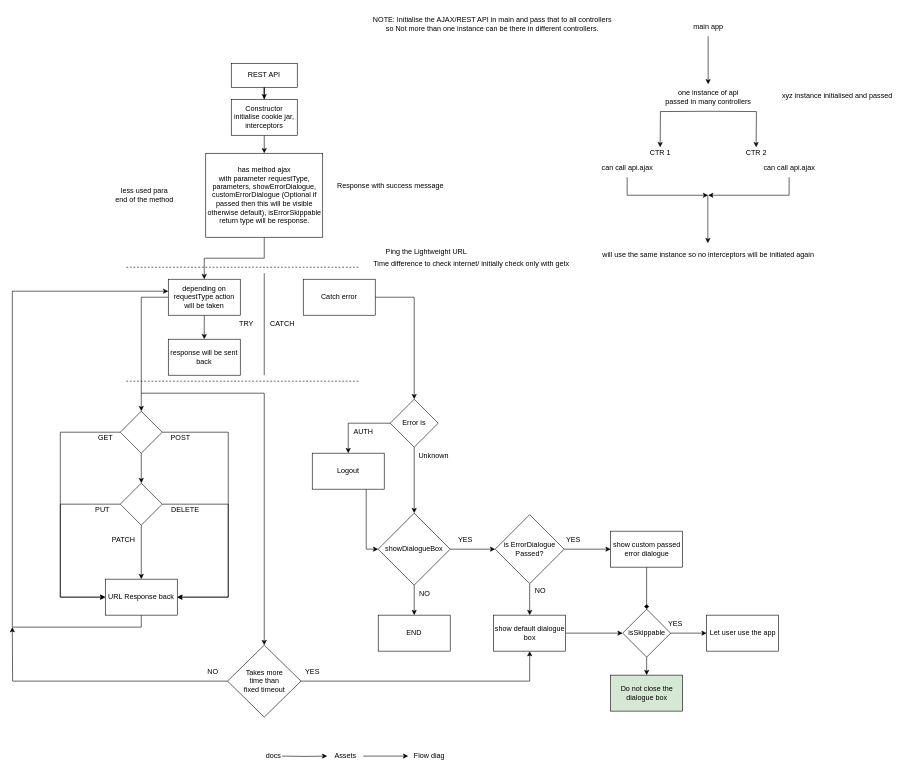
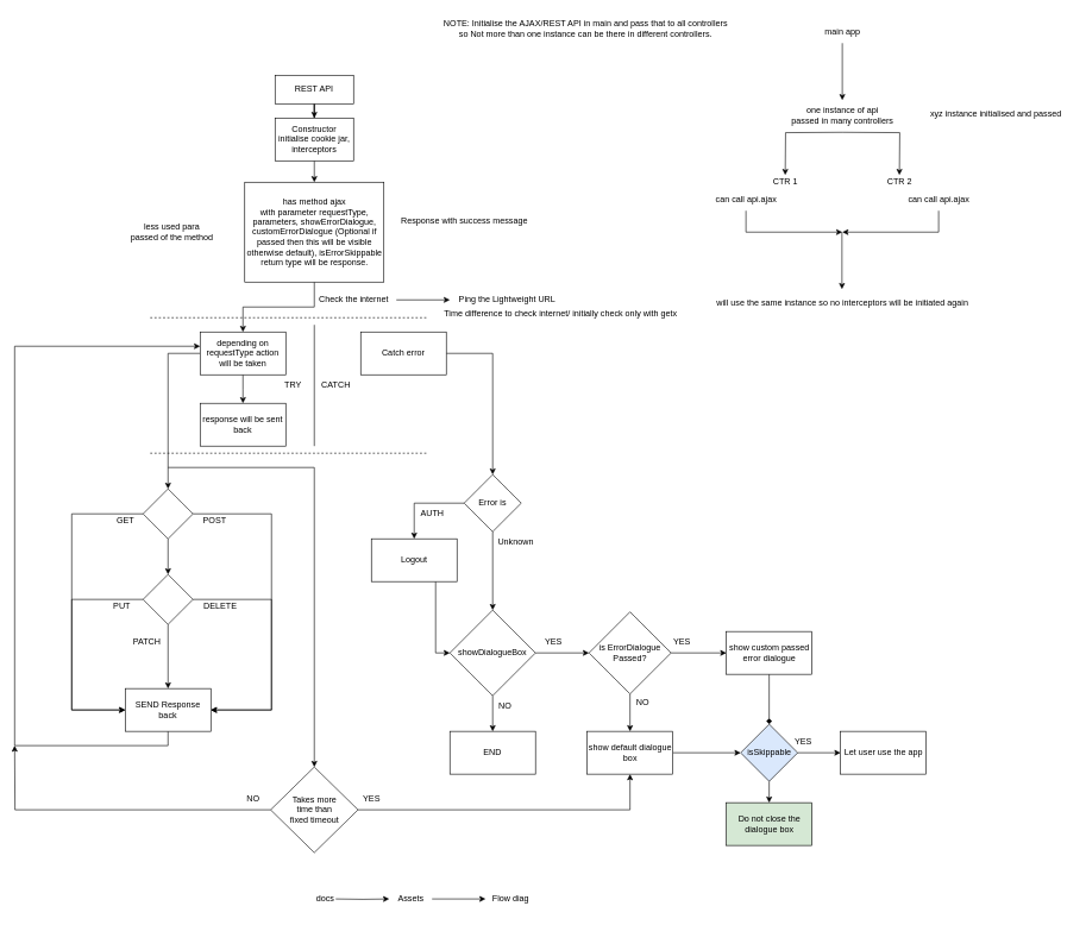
  <mxCell id="0" />
  <mxCell id="1" parent="0" />
  <mxCell id="2" value="NOTE: Initialise the AJAX/REST API in main and pass that to all controllers&lt;br&gt;so Not more than one instance can be there in different controllers." style="text;html=1;align=center;verticalAlign=middle;resizable=0;points=[];autosize=1;strokeColor=none;fillColor=none;" vertex="1" parent="1"><mxGeometry x="610" y="20" width="420" height="40" as="geometry" /></mxCell>
  <mxCell id="3" value="" style="edgeStyle=orthogonalEdgeStyle;rounded=0;orthogonalLoop=1;jettySize=auto;html=1;" edge="1" parent="1" source="4" target="6"><mxGeometry relative="1" as="geometry" /></mxCell>
  <mxCell id="4" value="REST API" style="rounded=0;whiteSpace=wrap;html=1;" vertex="1" parent="1"><mxGeometry x="385" y="105" width="110" height="40" as="geometry" /></mxCell>
  <mxCell id="5" style="edgeStyle=orthogonalEdgeStyle;rounded=0;orthogonalLoop=1;jettySize=auto;html=1;exitX=0.5;exitY=1;exitDx=0;exitDy=0;entryX=0.5;entryY=0;entryDx=0;entryDy=0;" edge="1" parent="1" source="6" target="8"><mxGeometry relative="1" as="geometry" /></mxCell>
  <mxCell id="6" value="Constructor&lt;br&gt;initialise cookie jar,&lt;br&gt;interceptors" style="rounded=0;whiteSpace=wrap;html=1;" vertex="1" parent="1"><mxGeometry x="385" y="165" width="110" height="60" as="geometry" /></mxCell>
  <mxCell id="7" style="edgeStyle=orthogonalEdgeStyle;rounded=0;orthogonalLoop=1;jettySize=auto;html=1;entryX=0.5;entryY=0;entryDx=0;entryDy=0;" edge="1" parent="1" source="8" target="11"><mxGeometry relative="1" as="geometry"><mxPoint x="300" y="465" as="targetPoint" /></mxGeometry></mxCell>
  <mxCell id="8" value="has method ajax&lt;br&gt;with parameter requestType, parameters, showErrorDialogue, customErrorDialogue (Optional if passed then this will be visible otherwise default), isErrorSkippable&lt;br&gt;return type will be response." style="rounded=0;whiteSpace=wrap;html=1;" vertex="1" parent="1"><mxGeometry x="342.5" y="255" width="195" height="140" as="geometry" /></mxCell>
  <mxCell id="9" style="edgeStyle=orthogonalEdgeStyle;rounded=0;orthogonalLoop=1;jettySize=auto;html=1;exitX=0.5;exitY=1;exitDx=0;exitDy=0;" edge="1" parent="1" source="11"><mxGeometry relative="1" as="geometry"><mxPoint x="340" y="565" as="targetPoint" /></mxGeometry></mxCell>
  <mxCell id="10" value="" style="edgeStyle=orthogonalEdgeStyle;rounded=0;orthogonalLoop=1;jettySize=auto;html=1;entryX=0.5;entryY=0;entryDx=0;entryDy=0;" edge="1" parent="1" source="11" target="29"><mxGeometry relative="1" as="geometry"><mxPoint x="235" y="715" as="targetPoint" /></mxGeometry></mxCell>
  <mxCell id="11" value="depending on requestType action will be taken" style="whiteSpace=wrap;html=1;" vertex="1" parent="1"><mxGeometry x="280" y="465" width="120" height="60" as="geometry" /></mxCell>
  <mxCell id="12" value="response will be sent back" style="whiteSpace=wrap;html=1;" vertex="1" parent="1"><mxGeometry x="280" y="565" width="120" height="60" as="geometry" /></mxCell>
  <mxCell id="13" value="" style="endArrow=none;dashed=1;html=1;rounded=0;" edge="1" parent="1"><mxGeometry width="50" height="50" relative="1" as="geometry"><mxPoint x="210" y="445" as="sourcePoint" /><mxPoint x="600" y="445" as="targetPoint" /></mxGeometry></mxCell>
  <mxCell id="14" value="" style="endArrow=none;dashed=1;html=1;rounded=0;" edge="1" parent="1"><mxGeometry width="50" height="50" relative="1" as="geometry"><mxPoint x="210" y="635" as="sourcePoint" /><mxPoint x="600" y="635" as="targetPoint" /></mxGeometry></mxCell>
  <mxCell id="15" value="" style="endArrow=none;html=1;rounded=0;" edge="1" parent="1"><mxGeometry width="50" height="50" relative="1" as="geometry"><mxPoint x="440" y="625" as="sourcePoint" /><mxPoint x="440" y="455" as="targetPoint" /></mxGeometry></mxCell>
  <mxCell id="16" value="CATCH" style="text;html=1;align=center;verticalAlign=middle;resizable=0;points=[];autosize=1;strokeColor=none;fillColor=none;" vertex="1" parent="1"><mxGeometry x="440" y="525" width="60" height="30" as="geometry" /></mxCell>
  <mxCell id="17" value="TRY" style="text;html=1;align=center;verticalAlign=middle;resizable=0;points=[];autosize=1;strokeColor=none;fillColor=none;" vertex="1" parent="1"><mxGeometry x="385" y="525" width="50" height="30" as="geometry" /></mxCell>
  <mxCell id="18" value="" style="edgeStyle=orthogonalEdgeStyle;rounded=0;orthogonalLoop=1;jettySize=auto;html=1;entryX=1;entryY=0.5;entryDx=0;entryDy=0;exitX=1;exitY=0.5;exitDx=0;exitDy=0;" edge="1" parent="1" source="21" target="24"><mxGeometry relative="1" as="geometry"><mxPoint x="370" y="925" as="targetPoint" /><Array as="points"><mxPoint x="380" y="840" /><mxPoint x="380" y="995" /></Array></mxGeometry></mxCell>
  <mxCell id="19" value="" style="edgeStyle=orthogonalEdgeStyle;rounded=0;orthogonalLoop=1;jettySize=auto;html=1;" edge="1" parent="1" source="21" target="24"><mxGeometry relative="1" as="geometry" /></mxCell>
  <mxCell id="20" value="" style="edgeStyle=orthogonalEdgeStyle;rounded=0;orthogonalLoop=1;jettySize=auto;html=1;entryX=0;entryY=0.5;entryDx=0;entryDy=0;" edge="1" parent="1" source="21" target="24"><mxGeometry relative="1" as="geometry"><mxPoint x="110" y="780" as="targetPoint" /><Array as="points"><mxPoint x="100" y="840" /><mxPoint x="100" y="995" /></Array></mxGeometry></mxCell>
  <mxCell id="21" value="" style="rhombus;whiteSpace=wrap;html=1;" vertex="1" parent="1"><mxGeometry x="200" y="805" width="70" height="70" as="geometry" /></mxCell>
  <mxCell id="22" style="edgeStyle=orthogonalEdgeStyle;rounded=0;orthogonalLoop=1;jettySize=auto;html=1;exitX=0.5;exitY=1;exitDx=0;exitDy=0;" edge="1" parent="1" source="24"><mxGeometry relative="1" as="geometry"><mxPoint x="280" y="485" as="targetPoint" /><Array as="points"><mxPoint x="235" y="1045" /><mxPoint x="20" y="1045" /><mxPoint x="20" y="485" /><mxPoint x="280" y="485" /></Array></mxGeometry></mxCell>
  <mxCell id="23" style="edgeStyle=orthogonalEdgeStyle;rounded=0;orthogonalLoop=1;jettySize=auto;html=1;" edge="1" parent="1" target="81"><mxGeometry relative="1" as="geometry"><mxPoint x="235" y="655" as="sourcePoint" /><Array as="points"><mxPoint x="440" y="655" /><mxPoint x="440" y="1065" /></Array></mxGeometry></mxCell>
- <mxCell id="24" value="URL Response back" style="whiteSpace=wrap;html=1;" vertex="1" parent="1"><mxGeometry x="175" y="965" width="120" height="60" as="geometry" /></mxCell>
+ <mxCell id="24" value="SEND Response back" style="whiteSpace=wrap;html=1;" vertex="1" parent="1"><mxGeometry x="175" y="965" width="120" height="60" as="geometry" /></mxCell>
  <mxCell id="25" value="DELETE" style="text;html=1;align=center;verticalAlign=middle;resizable=0;points=[];autosize=1;strokeColor=none;fillColor=none;" vertex="1" parent="1"><mxGeometry x="272.5" y="835" width="70" height="30" as="geometry" /></mxCell>
  <mxCell id="26" style="edgeStyle=orthogonalEdgeStyle;rounded=0;orthogonalLoop=1;jettySize=auto;html=1;exitX=0;exitY=0.5;exitDx=0;exitDy=0;entryX=0;entryY=0.5;entryDx=0;entryDy=0;" edge="1" parent="1" source="29" target="24"><mxGeometry relative="1" as="geometry"><Array as="points"><mxPoint x="100" y="720" /><mxPoint x="100" y="995" /></Array></mxGeometry></mxCell>
  <mxCell id="27" style="edgeStyle=orthogonalEdgeStyle;rounded=0;orthogonalLoop=1;jettySize=auto;html=1;exitX=1;exitY=0.5;exitDx=0;exitDy=0;entryX=1;entryY=0.5;entryDx=0;entryDy=0;" edge="1" parent="1" source="29" target="24"><mxGeometry relative="1" as="geometry"><Array as="points"><mxPoint x="380" y="720" /><mxPoint x="380" y="995" /></Array></mxGeometry></mxCell>
  <mxCell id="28" style="edgeStyle=orthogonalEdgeStyle;rounded=0;orthogonalLoop=1;jettySize=auto;html=1;exitX=0.5;exitY=1;exitDx=0;exitDy=0;entryX=0.5;entryY=0;entryDx=0;entryDy=0;" edge="1" parent="1" source="29" target="21"><mxGeometry relative="1" as="geometry" /></mxCell>
  <mxCell id="29" value="" style="rhombus;whiteSpace=wrap;html=1;" vertex="1" parent="1"><mxGeometry x="200" y="685" width="70" height="70" as="geometry" /></mxCell>
  <mxCell id="30" value="GET&lt;br&gt;" style="text;html=1;align=center;verticalAlign=middle;resizable=0;points=[];autosize=1;strokeColor=none;fillColor=none;" vertex="1" parent="1"><mxGeometry x="150" y="715" width="50" height="30" as="geometry" /></mxCell>
  <mxCell id="31" value="POST" style="text;html=1;align=center;verticalAlign=middle;resizable=0;points=[];autosize=1;strokeColor=none;fillColor=none;" vertex="1" parent="1"><mxGeometry x="270" y="715" width="60" height="30" as="geometry" /></mxCell>
  <mxCell id="32" value="PUT" style="text;html=1;align=center;verticalAlign=middle;resizable=0;points=[];autosize=1;strokeColor=none;fillColor=none;" vertex="1" parent="1"><mxGeometry x="145" y="835" width="50" height="30" as="geometry" /></mxCell>
  <mxCell id="33" value="PATCH" style="text;html=1;align=center;verticalAlign=middle;resizable=0;points=[];autosize=1;strokeColor=none;fillColor=none;" vertex="1" parent="1"><mxGeometry x="175" y="885" width="60" height="30" as="geometry" /></mxCell>
  <mxCell id="34" value="" style="edgeStyle=orthogonalEdgeStyle;rounded=0;orthogonalLoop=1;jettySize=auto;html=1;" edge="1" parent="1" source="35" target="38"><mxGeometry relative="1" as="geometry" /></mxCell>
  <mxCell id="35" value="Catch error" style="rounded=0;whiteSpace=wrap;html=1;" vertex="1" parent="1"><mxGeometry x="505" y="465" width="120" height="60" as="geometry" /></mxCell>
  <mxCell id="36" value="" style="edgeStyle=orthogonalEdgeStyle;rounded=0;orthogonalLoop=1;jettySize=auto;html=1;" edge="1" parent="1" source="38" target="40"><mxGeometry relative="1" as="geometry" /></mxCell>
  <mxCell id="37" style="edgeStyle=orthogonalEdgeStyle;rounded=0;orthogonalLoop=1;jettySize=auto;html=1;exitX=0.5;exitY=1;exitDx=0;exitDy=0;entryX=0.5;entryY=0;entryDx=0;entryDy=0;" edge="1" parent="1" source="38" target="45"><mxGeometry relative="1" as="geometry" /></mxCell>
  <mxCell id="38" value="Error is" style="rhombus;whiteSpace=wrap;html=1;rounded=0;" vertex="1" parent="1"><mxGeometry x="650" y="665" width="80" height="80" as="geometry" /></mxCell>
  <mxCell id="39" value="" style="edgeStyle=orthogonalEdgeStyle;rounded=0;orthogonalLoop=1;jettySize=auto;html=1;entryX=0;entryY=0.5;entryDx=0;entryDy=0;" edge="1" parent="1" source="40" target="45"><mxGeometry relative="1" as="geometry"><Array as="points"><mxPoint x="610" y="915" /></Array></mxGeometry></mxCell>
  <mxCell id="40" value="Logout" style="whiteSpace=wrap;html=1;rounded=0;" vertex="1" parent="1"><mxGeometry x="520" y="755" width="120" height="60" as="geometry" /></mxCell>
  <mxCell id="41" value="AUTH" style="text;html=1;align=center;verticalAlign=middle;resizable=0;points=[];autosize=1;strokeColor=none;fillColor=none;" vertex="1" parent="1"><mxGeometry x="575" y="705" width="60" height="30" as="geometry" /></mxCell>
  <mxCell id="42" value="Unknown" style="text;html=1;align=center;verticalAlign=middle;resizable=0;points=[];autosize=1;strokeColor=none;fillColor=none;" vertex="1" parent="1"><mxGeometry x="687" y="745" width="70" height="30" as="geometry" /></mxCell>
  <mxCell id="43" value="" style="edgeStyle=orthogonalEdgeStyle;rounded=0;orthogonalLoop=1;jettySize=auto;html=1;" edge="1" parent="1" source="45" target="49"><mxGeometry relative="1" as="geometry" /></mxCell>
  <mxCell id="44" value="" style="edgeStyle=orthogonalEdgeStyle;rounded=0;orthogonalLoop=1;jettySize=auto;html=1;" edge="1" parent="1" source="45" target="50"><mxGeometry relative="1" as="geometry" /></mxCell>
  <mxCell id="45" value="showDialogueBox" style="rhombus;whiteSpace=wrap;html=1;rounded=0;" vertex="1" parent="1"><mxGeometry x="630" y="855" width="120" height="120" as="geometry" /></mxCell>
  <mxCell id="46" value="YES" style="text;html=1;align=center;verticalAlign=middle;resizable=0;points=[];autosize=1;strokeColor=none;fillColor=none;" vertex="1" parent="1"><mxGeometry x="750" y="885" width="50" height="30" as="geometry" /></mxCell>
  <mxCell id="47" value="" style="edgeStyle=orthogonalEdgeStyle;rounded=0;orthogonalLoop=1;jettySize=auto;html=1;" edge="1" parent="1" source="49" target="68"><mxGeometry relative="1" as="geometry" /></mxCell>
  <mxCell id="48" value="" style="edgeStyle=orthogonalEdgeStyle;rounded=0;orthogonalLoop=1;jettySize=auto;html=1;" edge="1" parent="1" source="49" target="71"><mxGeometry relative="1" as="geometry" /></mxCell>
  <mxCell id="49" value="is ErrorDialogue Passed?" style="rhombus;whiteSpace=wrap;html=1;rounded=0;" vertex="1" parent="1"><mxGeometry x="825" y="857.5" width="115" height="115" as="geometry" /></mxCell>
  <mxCell id="50" value="END" style="whiteSpace=wrap;html=1;rounded=0;" vertex="1" parent="1"><mxGeometry x="630" y="1025" width="120" height="60" as="geometry" /></mxCell>
  <mxCell id="51" value="NO" style="text;html=1;align=center;verticalAlign=middle;resizable=0;points=[];autosize=1;strokeColor=none;fillColor=none;" vertex="1" parent="1"><mxGeometry x="687" y="975" width="40" height="30" as="geometry" /></mxCell>
  <mxCell id="52" value="" style="edgeStyle=orthogonalEdgeStyle;rounded=0;orthogonalLoop=1;jettySize=auto;html=1;" edge="1" parent="1" source="53" target="54"><mxGeometry relative="1" as="geometry" /></mxCell>
  <mxCell id="53" value="main app" style="text;html=1;align=center;verticalAlign=middle;resizable=0;points=[];autosize=1;strokeColor=none;fillColor=none;" vertex="1" parent="1"><mxGeometry x="1145" y="30" width="70" height="30" as="geometry" /></mxCell>
  <mxCell id="54" value="one instance of api" style="text;html=1;align=center;verticalAlign=middle;resizable=0;points=[];autosize=1;strokeColor=none;fillColor=none;" vertex="1" parent="1"><mxGeometry x="1120" y="140" width="120" height="30" as="geometry" /></mxCell>
  <mxCell id="55" style="edgeStyle=orthogonalEdgeStyle;rounded=0;orthogonalLoop=1;jettySize=auto;html=1;" edge="1" parent="1"><mxGeometry relative="1" as="geometry"><mxPoint x="1100" y="245" as="targetPoint" /><mxPoint x="1180" y="185" as="sourcePoint" /></mxGeometry></mxCell>
  <mxCell id="56" style="edgeStyle=orthogonalEdgeStyle;rounded=0;orthogonalLoop=1;jettySize=auto;html=1;" edge="1" parent="1"><mxGeometry relative="1" as="geometry"><mxPoint x="1260" y="245" as="targetPoint" /><mxPoint x="1180" y="185" as="sourcePoint" /></mxGeometry></mxCell>
  <mxCell id="57" value="passed in many controllers" style="text;html=1;align=center;verticalAlign=middle;resizable=0;points=[];autosize=1;strokeColor=none;fillColor=none;" vertex="1" parent="1"><mxGeometry x="1095" y="155" width="170" height="30" as="geometry" /></mxCell>
  <mxCell id="58" value="CTR 1" style="text;html=1;align=center;verticalAlign=middle;resizable=0;points=[];autosize=1;strokeColor=none;fillColor=none;" vertex="1" parent="1"><mxGeometry x="1070" y="240" width="60" height="30" as="geometry" /></mxCell>
  <mxCell id="59" value="CTR 2" style="text;html=1;align=center;verticalAlign=middle;resizable=0;points=[];autosize=1;strokeColor=none;fillColor=none;" vertex="1" parent="1"><mxGeometry x="1230" y="240" width="60" height="30" as="geometry" /></mxCell>
  <mxCell id="60" value="xyz instance initialised and passed" style="text;html=1;align=center;verticalAlign=middle;resizable=0;points=[];autosize=1;strokeColor=none;fillColor=none;" vertex="1" parent="1"><mxGeometry x="1290" y="145" width="210" height="30" as="geometry" /></mxCell>
  <mxCell id="61" style="edgeStyle=orthogonalEdgeStyle;rounded=0;orthogonalLoop=1;jettySize=auto;html=1;" edge="1" parent="1" source="62"><mxGeometry relative="1" as="geometry"><mxPoint x="1180" y="325" as="targetPoint" /><Array as="points"><mxPoint x="1045" y="325" /></Array></mxGeometry></mxCell>
  <mxCell id="62" value="can call api.&lt;span style=&quot;&quot;&gt;ajax&lt;br&gt;&lt;/span&gt;" style="text;html=1;align=center;verticalAlign=middle;resizable=0;points=[];autosize=1;strokeColor=none;fillColor=none;" vertex="1" parent="1"><mxGeometry x="990" y="265" width="110" height="30" as="geometry" /></mxCell>
  <mxCell id="63" style="edgeStyle=orthogonalEdgeStyle;rounded=0;orthogonalLoop=1;jettySize=auto;html=1;" edge="1" parent="1" source="64"><mxGeometry relative="1" as="geometry"><mxPoint x="1180" y="325" as="targetPoint" /><Array as="points"><mxPoint x="1315" y="325" /></Array></mxGeometry></mxCell>
  <mxCell id="64" value="can call api.&lt;span style=&quot;&quot;&gt;ajax&lt;/span&gt;" style="text;html=1;align=center;verticalAlign=middle;resizable=0;points=[];autosize=1;strokeColor=none;fillColor=none;" vertex="1" parent="1"><mxGeometry x="1260" y="265" width="110" height="30" as="geometry" /></mxCell>
  <mxCell id="65" value="" style="edgeStyle=orthogonalEdgeStyle;rounded=0;orthogonalLoop=1;jettySize=auto;html=1;" edge="1" parent="1"><mxGeometry relative="1" as="geometry"><mxPoint x="1179.52" y="325" as="sourcePoint" /><mxPoint x="1179.52" y="405" as="targetPoint" /></mxGeometry></mxCell>
  <mxCell id="66" value="will use the same instance so no interceptors will be initiated again" style="text;html=1;align=center;verticalAlign=middle;resizable=0;points=[];autosize=1;strokeColor=none;fillColor=none;" vertex="1" parent="1"><mxGeometry x="990" y="410" width="380" height="30" as="geometry" /></mxCell>
  <mxCell id="67" style="edgeStyle=orthogonalEdgeStyle;rounded=0;orthogonalLoop=1;jettySize=auto;html=1;exitX=0.5;exitY=1;exitDx=0;exitDy=0;entryX=0.5;entryY=0;entryDx=0;entryDy=0;endArrow=diamond;" edge="1" parent="1" source="68" target="75"><mxGeometry relative="1" as="geometry" /></mxCell>
  <mxCell id="68" value="show custom passed error dialogue" style="whiteSpace=wrap;html=1;rounded=0;" vertex="1" parent="1"><mxGeometry x="1017.5" y="885" width="120" height="60" as="geometry" /></mxCell>
  <mxCell id="69" value="YES" style="text;html=1;align=center;verticalAlign=middle;resizable=0;points=[];autosize=1;strokeColor=none;fillColor=none;" vertex="1" parent="1"><mxGeometry x="930" y="885" width="50" height="30" as="geometry" /></mxCell>
  <mxCell id="70" value="" style="edgeStyle=orthogonalEdgeStyle;rounded=0;orthogonalLoop=1;jettySize=auto;html=1;" edge="1" parent="1" source="71" target="75"><mxGeometry relative="1" as="geometry" /></mxCell>
  <mxCell id="71" value="show default dialogue box" style="whiteSpace=wrap;html=1;rounded=0;" vertex="1" parent="1"><mxGeometry x="822.5" y="1025" width="120" height="60" as="geometry" /></mxCell>
  <mxCell id="72" value="NO" style="text;html=1;align=center;verticalAlign=middle;resizable=0;points=[];autosize=1;strokeColor=none;fillColor=none;" vertex="1" parent="1"><mxGeometry x="880" y="970" width="40" height="30" as="geometry" /></mxCell>
  <mxCell id="73" value="" style="edgeStyle=orthogonalEdgeStyle;rounded=0;orthogonalLoop=1;jettySize=auto;html=1;" edge="1" parent="1" source="75" target="76"><mxGeometry relative="1" as="geometry" /></mxCell>
  <mxCell id="74" style="edgeStyle=orthogonalEdgeStyle;rounded=0;orthogonalLoop=1;jettySize=auto;html=1;exitX=0.5;exitY=1;exitDx=0;exitDy=0;entryX=0.5;entryY=0;entryDx=0;entryDy=0;" edge="1" parent="1" source="75" target="78"><mxGeometry relative="1" as="geometry" /></mxCell>
- <mxCell id="75" value="isSkippable" style="rhombus;whiteSpace=wrap;html=1;rounded=0;" vertex="1" parent="1"><mxGeometry x="1037.5" y="1015" width="80" height="80" as="geometry" /></mxCell>
+ <mxCell id="75" value="isSkippable" style="rhombus;whiteSpace=wrap;html=1;rounded=0;fillColor=#dae8fc;" vertex="1" parent="1"><mxGeometry x="1037.5" y="1015" width="80" height="80" as="geometry" /></mxCell>
  <mxCell id="76" value="Let user use the app" style="whiteSpace=wrap;html=1;rounded=0;" vertex="1" parent="1"><mxGeometry x="1177.5" y="1025" width="120" height="60" as="geometry" /></mxCell>
  <mxCell id="77" value="YES" style="text;html=1;align=center;verticalAlign=middle;resizable=0;points=[];autosize=1;strokeColor=none;fillColor=none;" vertex="1" parent="1"><mxGeometry x="1100" y="1025" width="50" height="30" as="geometry" /></mxCell>
  <mxCell id="78" value="Do not close the dialogue box" style="whiteSpace=wrap;html=1;rounded=0;fillColor=#d5e8d4;" vertex="1" parent="1"><mxGeometry x="1017.5" y="1125" width="120" height="60" as="geometry" /></mxCell>
  <mxCell id="79" style="edgeStyle=orthogonalEdgeStyle;rounded=0;orthogonalLoop=1;jettySize=auto;html=1;exitX=1;exitY=0.5;exitDx=0;exitDy=0;entryX=0.5;entryY=1;entryDx=0;entryDy=0;" edge="1" parent="1" source="81" target="71"><mxGeometry relative="1" as="geometry" /></mxCell>
  <mxCell id="80" style="edgeStyle=orthogonalEdgeStyle;rounded=0;orthogonalLoop=1;jettySize=auto;html=1;exitX=0;exitY=0.5;exitDx=0;exitDy=0;" edge="1" parent="1" source="81"><mxGeometry relative="1" as="geometry"><mxPoint x="20" y="1045" as="targetPoint" /></mxGeometry></mxCell>
  <mxCell id="81" value="Takes more&lt;br&gt;time than&lt;br&gt;fixed timeout" style="rhombus;whiteSpace=wrap;html=1;" vertex="1" parent="1"><mxGeometry x="378.75" y="1075" width="122.5" height="120" as="geometry" /></mxCell>
  <mxCell id="82" value="YES" style="text;html=1;align=center;verticalAlign=middle;resizable=0;points=[];autosize=1;strokeColor=none;fillColor=none;" vertex="1" parent="1"><mxGeometry x="495" y="1105" width="50" height="30" as="geometry" /></mxCell>
  <mxCell id="83" value="NO" style="text;html=1;align=center;verticalAlign=middle;resizable=0;points=[];autosize=1;strokeColor=none;fillColor=none;" vertex="1" parent="1"><mxGeometry x="333.75" y="1105" width="40" height="30" as="geometry" /></mxCell>
  <mxCell id="84" value="Response with success message" style="text;html=1;align=center;verticalAlign=middle;resizable=0;points=[];autosize=1;strokeColor=none;fillColor=none;" vertex="1" parent="1"><mxGeometry x="550" y="295" width="200" height="30" as="geometry" /></mxCell>
+ <mxCell id="85" value="" style="edgeStyle=orthogonalEdgeStyle;rounded=0;orthogonalLoop=1;jettySize=auto;html=1;" edge="1" parent="1" source="86" target="87"><mxGeometry relative="1" as="geometry" /></mxCell>
+ <mxCell id="86" value="Check the internet" style="text;html=1;align=center;verticalAlign=middle;resizable=0;points=[];autosize=1;strokeColor=none;fillColor=none;" vertex="1" parent="1"><mxGeometry x="435" y="405" width="120" height="30" as="geometry" /></mxCell>
  <mxCell id="87" value="Ping the Lightweight URL" style="text;html=1;align=center;verticalAlign=middle;resizable=0;points=[];autosize=1;strokeColor=none;fillColor=none;" vertex="1" parent="1"><mxGeometry x="630" y="405" width="160" height="30" as="geometry" /></mxCell>
  <mxCell id="88" value="Time difference to check internet/ initially check only with getx" style="text;html=1;align=center;verticalAlign=middle;resizable=0;points=[];autosize=1;strokeColor=none;fillColor=none;" vertex="1" parent="1"><mxGeometry x="610" y="425" width="350" height="30" as="geometry" /></mxCell>
- <mxCell id="89" value="less used para &lt;br&gt;end of the method" style="text;html=1;align=center;verticalAlign=middle;resizable=0;points=[];autosize=1;strokeColor=none;fillColor=none;" vertex="1" parent="1"><mxGeometry x="180" y="305" width="120" height="40" as="geometry" /></mxCell>
+ <mxCell id="89" value="less used para &lt;br&gt;passed of the method" style="text;html=1;align=center;verticalAlign=middle;resizable=0;points=[];autosize=1;strokeColor=none;fillColor=none;" vertex="1" parent="1"><mxGeometry x="180" y="305" width="120" height="40" as="geometry" /></mxCell>
  <mxCell id="90" value="" style="edgeStyle=orthogonalEdgeStyle;rounded=0;orthogonalLoop=1;jettySize=auto;html=1;" edge="1" parent="1" target="93"><mxGeometry relative="1" as="geometry"><mxPoint x="470" y="1260" as="sourcePoint" /></mxGeometry></mxCell>
  <mxCell id="91" value="docs" style="text;html=1;align=center;verticalAlign=middle;resizable=0;points=[];autosize=1;strokeColor=none;fillColor=none;" vertex="1" parent="1"><mxGeometry x="430" y="1245" width="50" height="30" as="geometry" /></mxCell>
  <mxCell id="92" value="" style="edgeStyle=orthogonalEdgeStyle;rounded=0;orthogonalLoop=1;jettySize=auto;html=1;" edge="1" parent="1" source="93" target="94"><mxGeometry relative="1" as="geometry" /></mxCell>
  <mxCell id="93" value="Assets" style="text;html=1;align=center;verticalAlign=middle;resizable=0;points=[];autosize=1;strokeColor=none;fillColor=none;" vertex="1" parent="1"><mxGeometry x="545" y="1245" width="60" height="30" as="geometry" /></mxCell>
  <mxCell id="94" value="Flow diag" style="text;html=1;align=center;verticalAlign=middle;resizable=0;points=[];autosize=1;strokeColor=none;fillColor=none;" vertex="1" parent="1"><mxGeometry x="680" y="1245" width="70" height="30" as="geometry" /></mxCell>
